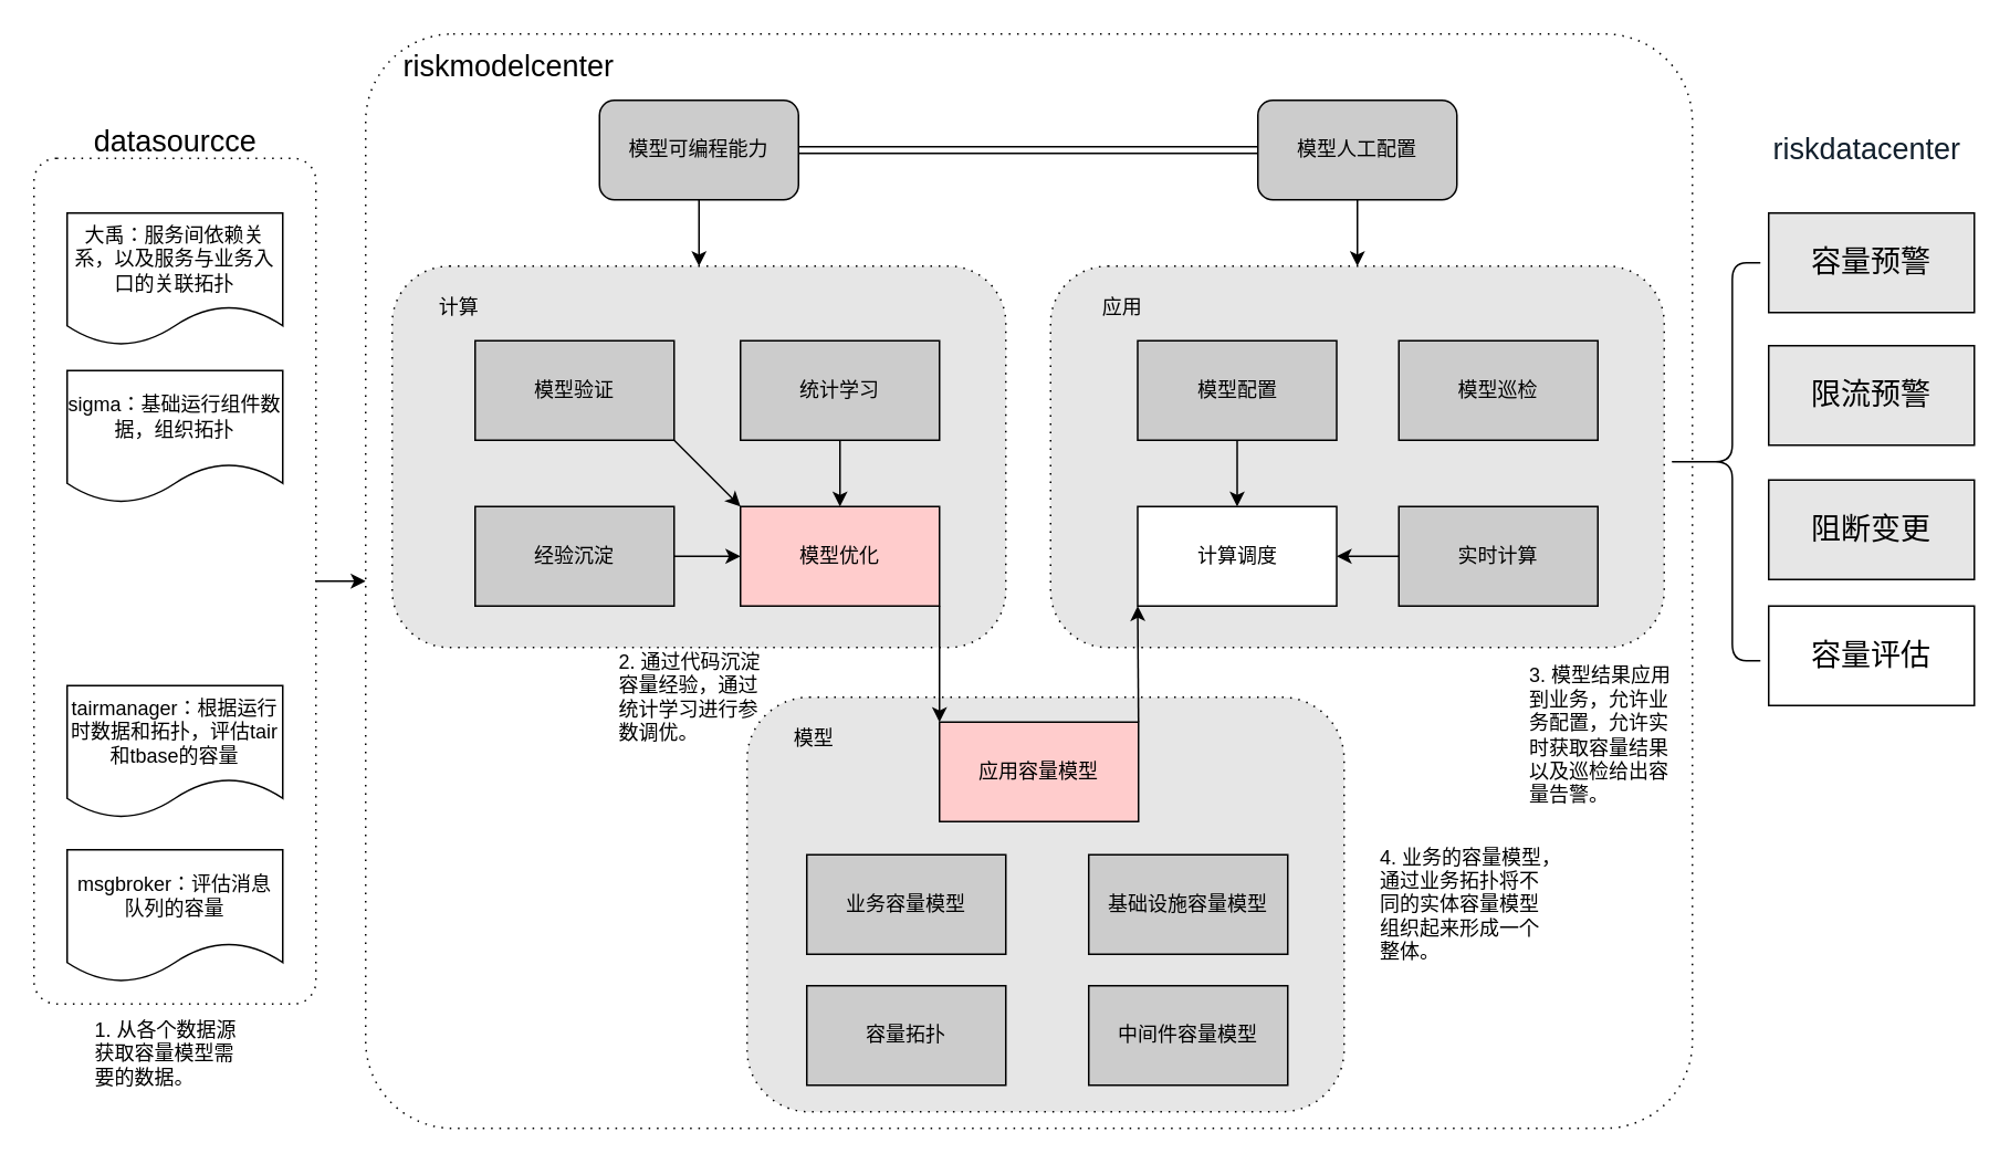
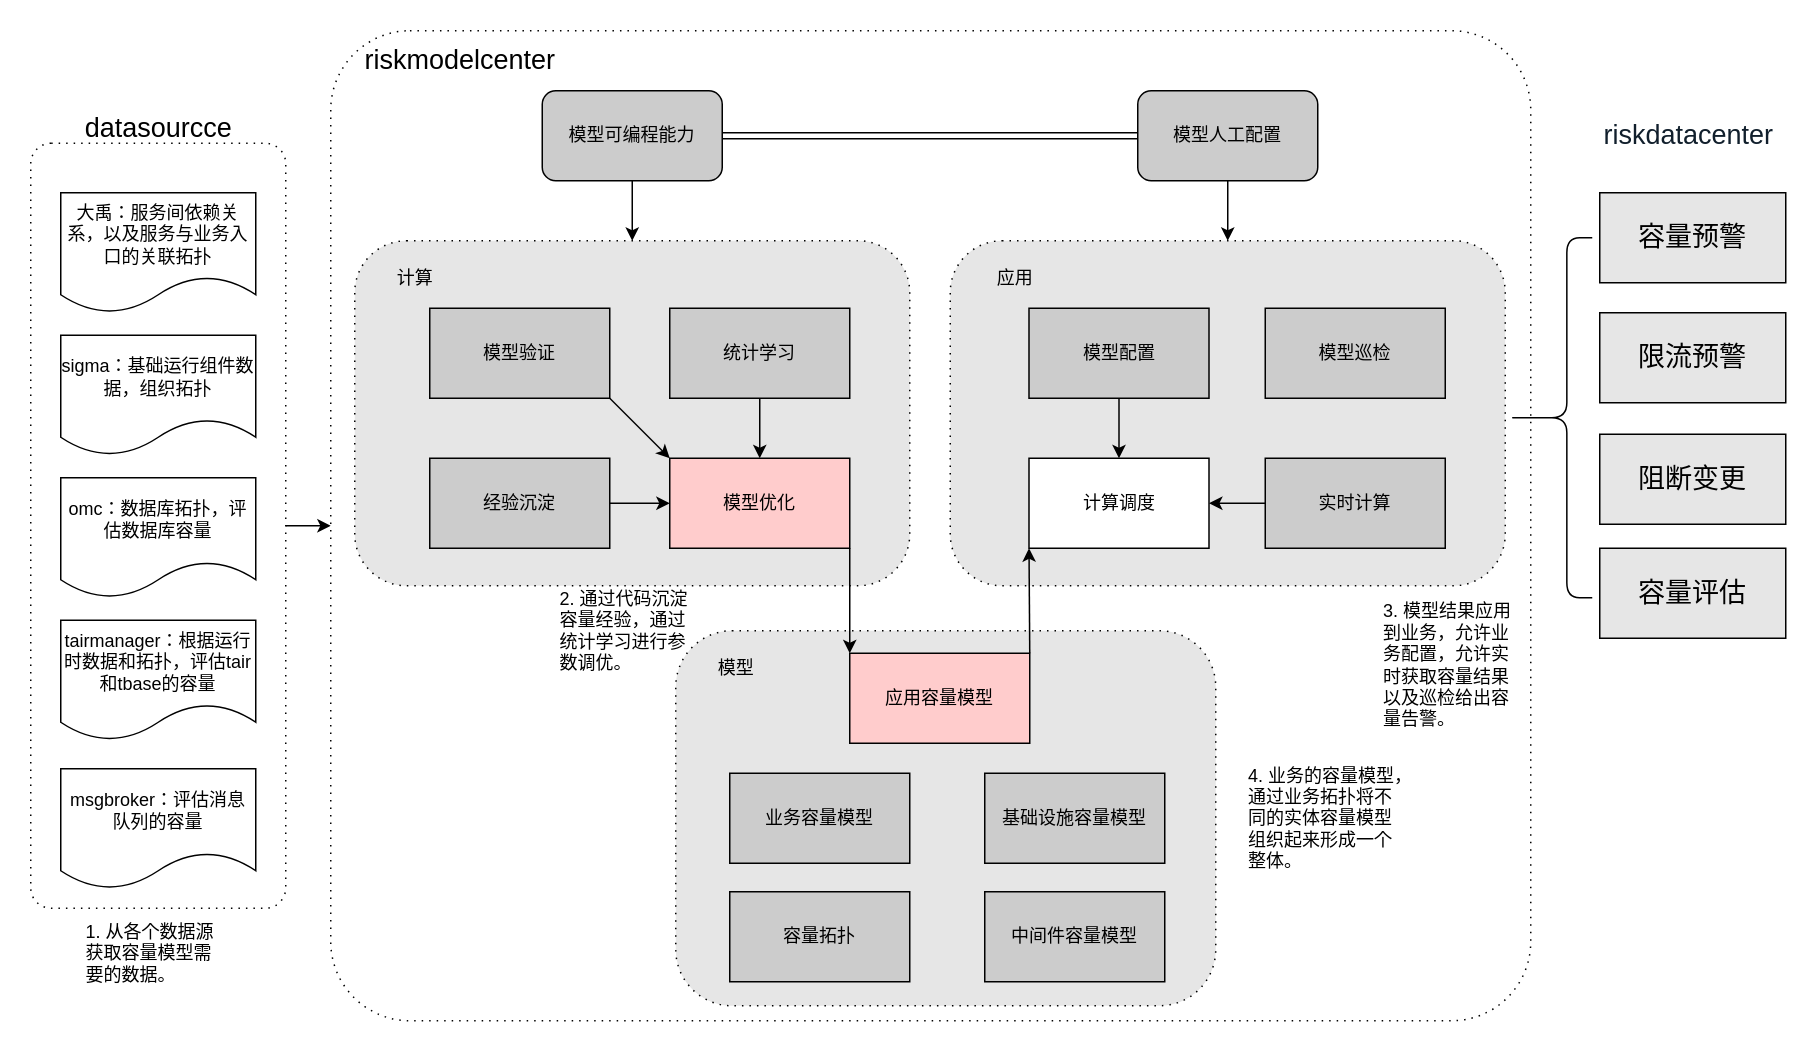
  <mxCell id="0" />
  <mxCell id="1" parent="0" />
  <mxCell id="2" style="edgeStyle=none;rounded=0;orthogonalLoop=1;jettySize=auto;html=1;exitX=1;exitY=0.5;exitDx=0;exitDy=0;entryX=0;entryY=0.5;entryDx=0;entryDy=0;fillColor=#CCCCCC;" edge="1" parent="1" source="3" target="4"><mxGeometry relative="1" as="geometry" /></mxCell>
  <mxCell id="3" value="" style="shape=ext;rounded=1;html=1;whiteSpace=wrap;dashed=1;dashPattern=1 4;fillColor=#FFFFFF;align=left;arcSize=8;" vertex="1" parent="1"><mxGeometry x="20" y="95" width="170" height="510" as="geometry" /></mxCell>
  <mxCell id="4" value="" style="shape=ext;rounded=1;html=1;whiteSpace=wrap;dashed=1;dashPattern=1 4;fillColor=#FFFFFF;align=left;arcSize=8;" vertex="1" parent="1"><mxGeometry x="220" y="20" width="800" height="660" as="geometry" /></mxCell>
  <mxCell id="5" value="&amp;nbsp; &amp;nbsp;&lt;br&gt;&lt;br&gt;&lt;br&gt;&lt;br&gt;&lt;br&gt;" style="shape=ext;rounded=1;html=1;whiteSpace=wrap;dashed=1;dashPattern=1 4;fillColor=#E6E6E6;align=left;" vertex="1" parent="1"><mxGeometry x="450" y="420" width="360" height="250" as="geometry" /></mxCell>
  <mxCell id="6" value="" style="shape=ext;rounded=1;html=1;whiteSpace=wrap;dashed=1;dashPattern=1 4;fillColor=#E6E6E6;align=left;" vertex="1" parent="1"><mxGeometry x="236" y="160" width="370" height="230" as="geometry" /></mxCell>
  <mxCell id="7" value="" style="shape=ext;rounded=1;html=1;whiteSpace=wrap;dashed=1;dashPattern=1 4;fillColor=#E6E6E6;align=left;" vertex="1" parent="1"><mxGeometry x="633" y="160" width="370" height="230" as="geometry" /></mxCell>
  <mxCell id="8" style="rounded=0;orthogonalLoop=1;jettySize=auto;html=1;exitX=1;exitY=1;exitDx=0;exitDy=0;entryX=0;entryY=0;entryDx=0;entryDy=0;fillColor=#CCCCCC;" edge="1" parent="1" source="9" target="13"><mxGeometry relative="1" as="geometry" /></mxCell>
  <mxCell id="9" value="模型验证" style="rounded=0;whiteSpace=wrap;html=1;fillColor=#CCCCCC;" vertex="1" parent="1"><mxGeometry x="286" y="205" width="120" height="60" as="geometry" /></mxCell>
  <mxCell id="10" style="edgeStyle=orthogonalEdgeStyle;rounded=0;orthogonalLoop=1;jettySize=auto;html=1;exitX=1;exitY=0.5;exitDx=0;exitDy=0;entryX=0;entryY=0.5;entryDx=0;entryDy=0;fillColor=#CCCCCC;" edge="1" parent="1" source="11" target="13"><mxGeometry relative="1" as="geometry" /></mxCell>
  <mxCell id="11" value="经验沉淀" style="rounded=0;whiteSpace=wrap;html=1;fillColor=#CCCCCC;" vertex="1" parent="1"><mxGeometry x="286" y="305" width="120" height="60" as="geometry" /></mxCell>
  <mxCell id="12" style="edgeStyle=none;rounded=0;orthogonalLoop=1;jettySize=auto;html=1;exitX=1;exitY=1;exitDx=0;exitDy=0;entryX=0;entryY=0;entryDx=0;entryDy=0;fillColor=#CCCCCC;" edge="1" parent="1" source="13" target="34"><mxGeometry relative="1" as="geometry" /></mxCell>
  <mxCell id="13" value="模型优化" style="rounded=0;whiteSpace=wrap;html=1;fillColor=#FFCCCC;" vertex="1" parent="1"><mxGeometry x="446" y="305" width="120" height="60" as="geometry" /></mxCell>
  <mxCell id="14" value="业务容量模型" style="rounded=0;whiteSpace=wrap;html=1;fillColor=#CCCCCC;" vertex="1" parent="1"><mxGeometry x="486" y="515" width="120" height="60" as="geometry" /></mxCell>
  <mxCell id="15" value="计算调度" style="rounded=0;whiteSpace=wrap;html=1;fillColor=#ffffff;" vertex="1" parent="1"><mxGeometry x="685.5" y="305" width="120" height="60" as="geometry" /></mxCell>
  <mxCell id="16" value="模型巡检" style="rounded=0;whiteSpace=wrap;html=1;fillColor=#CCCCCC;" vertex="1" parent="1"><mxGeometry x="843" y="205" width="120" height="60" as="geometry" /></mxCell>
  <mxCell id="17" value="中间件容量模型" style="rounded=0;whiteSpace=wrap;html=1;fillColor=#CCCCCC;" vertex="1" parent="1"><mxGeometry x="656" y="594" width="120" height="60" as="geometry" /></mxCell>
  <mxCell id="18" value="基础设施容量模型" style="rounded=0;whiteSpace=wrap;html=1;fillColor=#CCCCCC;" vertex="1" parent="1"><mxGeometry x="656" y="515" width="120" height="60" as="geometry" /></mxCell>
  <mxCell id="19" style="edgeStyle=none;rounded=0;orthogonalLoop=1;jettySize=auto;html=1;exitX=0;exitY=0.5;exitDx=0;exitDy=0;fillColor=#CCCCCC;" edge="1" parent="1" source="20" target="15"><mxGeometry relative="1" as="geometry" /></mxCell>
  <mxCell id="20" value="实时计算" style="rounded=0;whiteSpace=wrap;html=1;fillColor=#CCCCCC;" vertex="1" parent="1"><mxGeometry x="843" y="305" width="120" height="60" as="geometry" /></mxCell>
  <mxCell id="21" style="edgeStyle=none;rounded=0;orthogonalLoop=1;jettySize=auto;html=1;exitX=0.5;exitY=1;exitDx=0;exitDy=0;entryX=0.5;entryY=0;entryDx=0;entryDy=0;fillColor=#CCCCCC;" edge="1" parent="1" source="22" target="15"><mxGeometry relative="1" as="geometry" /></mxCell>
  <mxCell id="22" value="模型配置" style="rounded=0;whiteSpace=wrap;html=1;fillColor=#CCCCCC;" vertex="1" parent="1"><mxGeometry x="685.5" y="205" width="120" height="60" as="geometry" /></mxCell>
  <mxCell id="23" value="容量拓扑" style="rounded=0;whiteSpace=wrap;html=1;fillColor=#CCCCCC;" vertex="1" parent="1"><mxGeometry x="486" y="594" width="120" height="60" as="geometry" /></mxCell>
  <mxCell id="24" value="&lt;font style=&quot;font-size: 18px&quot;&gt;容量预警&lt;/font&gt;" style="rounded=0;whiteSpace=wrap;html=1;fillColor=#E6E6E6;" vertex="1" parent="1"><mxGeometry x="1066" y="128" width="124" height="60" as="geometry" /></mxCell>
  <mxCell id="25" value="&lt;font style=&quot;font-size: 18px&quot;&gt;阻断变更&lt;/font&gt;" style="rounded=0;whiteSpace=wrap;html=1;fillColor=#E6E6E6;" vertex="1" parent="1"><mxGeometry x="1066" y="289" width="124" height="60" as="geometry" /></mxCell>
- <mxCell id="26" value="&lt;font style=&quot;font-size: 18px&quot;&gt;容量评估&lt;/font&gt;" style="rounded=0;whiteSpace=wrap;html=1;fillColor=#ffffff;" vertex="1" parent="1"><mxGeometry x="1066" y="365" width="124" height="60" as="geometry" /></mxCell>
+ <mxCell id="26" value="&lt;font style=&quot;font-size: 18px&quot;&gt;容量评估&lt;/font&gt;" style="rounded=0;whiteSpace=wrap;html=1;fillColor=#E6E6E6;" vertex="1" parent="1"><mxGeometry x="1066" y="365" width="124" height="60" as="geometry" /></mxCell>
  <mxCell id="27" value="大禹：服务间依赖关系，以及服务与业务入口的关联拓扑" style="shape=document;whiteSpace=wrap;html=1;boundedLbl=1;fillColor=#FFFFFF;align=center;" vertex="1" parent="1"><mxGeometry x="40" y="128" width="130" height="80" as="geometry" /></mxCell>
  <mxCell id="28" value="sigma：基础运行组件数据，组织拓扑" style="shape=document;whiteSpace=wrap;html=1;boundedLbl=1;fillColor=#FFFFFF;" vertex="1" parent="1"><mxGeometry x="40" y="223" width="130" height="80" as="geometry" /></mxCell>
+ <mxCell id="29" value="omc：数据库拓扑，评估数据库容量" style="shape=document;whiteSpace=wrap;html=1;boundedLbl=1;fillColor=#FFFFFF;" vertex="1" parent="1"><mxGeometry x="40" y="318" width="130" height="80" as="geometry" /></mxCell>
  <mxCell id="30" value="tairmanager：根据运行时数据和拓扑，评估tair和tbase的容量" style="shape=document;whiteSpace=wrap;html=1;boundedLbl=1;fillColor=#FFFFFF;" vertex="1" parent="1"><mxGeometry x="40" y="413" width="130" height="80" as="geometry" /></mxCell>
  <mxCell id="31" value="msgbroker：评估消息队列的容量" style="shape=document;whiteSpace=wrap;html=1;boundedLbl=1;fillColor=#FFFFFF;" vertex="1" parent="1"><mxGeometry x="40" y="512" width="130" height="80" as="geometry" /></mxCell>
  <mxCell id="32" value="计算" style="text;html=1;align=center;verticalAlign=middle;resizable=0;points=[];autosize=1;" vertex="1" parent="1"><mxGeometry x="256" y="175" width="40" height="20" as="geometry" /></mxCell>
  <mxCell id="33" style="edgeStyle=none;rounded=0;orthogonalLoop=1;jettySize=auto;html=1;exitX=1;exitY=0;exitDx=0;exitDy=0;entryX=0;entryY=1;entryDx=0;entryDy=0;fillColor=#CCCCCC;" edge="1" parent="1" source="34" target="15"><mxGeometry relative="1" as="geometry" /></mxCell>
  <mxCell id="34" value="应用容量模型" style="rounded=0;whiteSpace=wrap;html=1;fillColor=#FFCCCC;" vertex="1" parent="1"><mxGeometry x="566" y="435" width="120" height="60" as="geometry" /></mxCell>
  <mxCell id="35" value="" style="shape=curlyBracket;whiteSpace=wrap;html=1;rounded=1;strokeColor=#000000;fillColor=#000000;size=0.708;" vertex="1" parent="1"><mxGeometry x="1003" y="158" width="58" height="240" as="geometry" /></mxCell>
  <mxCell id="36" value="应用" style="text;html=1;align=center;verticalAlign=middle;resizable=0;points=[];autosize=1;" vertex="1" parent="1"><mxGeometry x="656" y="175" width="40" height="20" as="geometry" /></mxCell>
  <mxCell id="37" style="edgeStyle=orthogonalEdgeStyle;rounded=0;orthogonalLoop=1;jettySize=auto;html=1;exitX=0.5;exitY=1;exitDx=0;exitDy=0;entryX=0.5;entryY=0;entryDx=0;entryDy=0;fillColor=#CCCCCC;" edge="1" parent="1" source="38" target="13"><mxGeometry relative="1" as="geometry" /></mxCell>
  <mxCell id="38" value="统计学习" style="rounded=0;whiteSpace=wrap;html=1;fillColor=#CCCCCC;" vertex="1" parent="1"><mxGeometry x="446" y="205" width="120" height="60" as="geometry" /></mxCell>
  <mxCell id="39" value="模型" style="text;html=1;align=center;verticalAlign=middle;resizable=0;points=[];autosize=1;" vertex="1" parent="1"><mxGeometry x="470" y="435" width="40" height="20" as="geometry" /></mxCell>
  <mxCell id="40" style="edgeStyle=none;rounded=0;orthogonalLoop=1;jettySize=auto;html=1;exitX=1;exitY=0.5;exitDx=0;exitDy=0;entryX=0;entryY=0.5;entryDx=0;entryDy=0;fillColor=#CCCCCC;shape=link;" edge="1" parent="1" source="42" target="44"><mxGeometry relative="1" as="geometry" /></mxCell>
  <mxCell id="41" style="edgeStyle=none;rounded=0;orthogonalLoop=1;jettySize=auto;html=1;exitX=0.5;exitY=1;exitDx=0;exitDy=0;entryX=0.5;entryY=0;entryDx=0;entryDy=0;fillColor=#CCCCCC;" edge="1" parent="1" source="42" target="6"><mxGeometry relative="1" as="geometry" /></mxCell>
  <mxCell id="42" value="&lt;span style=&quot;white-space: normal&quot;&gt;模型可编程能力&lt;/span&gt;" style="rounded=1;whiteSpace=wrap;html=1;fillColor=#CCCCCC;" vertex="1" parent="1"><mxGeometry x="361" y="60" width="120" height="60" as="geometry" /></mxCell>
  <mxCell id="43" style="edgeStyle=none;rounded=0;orthogonalLoop=1;jettySize=auto;html=1;exitX=0.5;exitY=1;exitDx=0;exitDy=0;entryX=0.5;entryY=0;entryDx=0;entryDy=0;fillColor=#CCCCCC;" edge="1" parent="1" source="44" target="7"><mxGeometry relative="1" as="geometry" /></mxCell>
  <mxCell id="44" value="模型人工配置" style="rounded=1;whiteSpace=wrap;html=1;fillColor=#CCCCCC;" vertex="1" parent="1"><mxGeometry x="758" y="60" width="120" height="60" as="geometry" /></mxCell>
  <mxCell id="45" value="&lt;span style=&quot;color: rgb(17 , 31 , 44) ; text-align: left ; white-space: pre-wrap ; background-color: rgb(255 , 255 , 255)&quot;&gt;&lt;font style=&quot;font-size: 18px&quot;&gt;riskdatacenter&lt;/font&gt;&lt;/span&gt;" style="text;html=1;align=center;verticalAlign=middle;resizable=0;points=[];autosize=1;" vertex="1" parent="1"><mxGeometry x="1060" y="80" width="130" height="20" as="geometry" /></mxCell>
  <mxCell id="46" value="&lt;font style=&quot;font-size: 18px&quot;&gt;riskmodelcenter&lt;/font&gt;" style="text;html=1;align=center;verticalAlign=middle;resizable=0;points=[];autosize=1;" vertex="1" parent="1"><mxGeometry x="236" y="30" width="140" height="20" as="geometry" /></mxCell>
  <mxCell id="47" value="&lt;font style=&quot;font-size: 18px&quot;&gt;datasourcce&lt;/font&gt;" style="text;html=1;align=center;verticalAlign=middle;resizable=0;points=[];autosize=1;" vertex="1" parent="1"><mxGeometry x="50" y="75" width="110" height="20" as="geometry" /></mxCell>
  <mxCell id="48" value="1. 从各个数据源&lt;br&gt;获取容量模型需&lt;br&gt;要的数据。" style="text;html=1;align=left;verticalAlign=middle;resizable=0;points=[];autosize=1;" vertex="1" parent="1"><mxGeometry x="55" y="610" width="100" height="50" as="geometry" /></mxCell>
  <mxCell id="49" value="2. 通过代码沉淀&lt;br&gt;容量经验，通过&lt;br&gt;统计学习进行参&lt;br&gt;数调优。" style="text;html=1;align=left;verticalAlign=middle;resizable=0;points=[];autosize=1;" vertex="1" parent="1"><mxGeometry x="371" y="390" width="100" height="60" as="geometry" /></mxCell>
  <mxCell id="50" value="3. 模型结果应用&lt;br&gt;到业务，允许业&lt;br&gt;务配置，允许实&lt;br&gt;时获取容量结果&lt;br&gt;以及巡检给出容&lt;br&gt;量告警。" style="text;html=1;align=left;verticalAlign=middle;resizable=0;points=[];autosize=1;" vertex="1" parent="1"><mxGeometry x="920" y="398" width="100" height="90" as="geometry" /></mxCell>
  <mxCell id="51" value="4. 业务的容量模型，&lt;br&gt;通过业务拓扑将不&lt;br&gt;同的实体容量模型&lt;br&gt;组织起来形成一个&lt;br&gt;整体。" style="text;html=1;align=left;verticalAlign=middle;resizable=0;points=[];autosize=1;" vertex="1" parent="1"><mxGeometry x="830" y="505" width="120" height="80" as="geometry" /></mxCell>
  <mxCell id="52" value="&lt;font style=&quot;font-size: 18px&quot;&gt;限流预警&lt;/font&gt;" style="rounded=0;whiteSpace=wrap;html=1;fillColor=#E6E6E6;" vertex="1" parent="1"><mxGeometry x="1066" y="208" width="124" height="60" as="geometry" /></mxCell>
